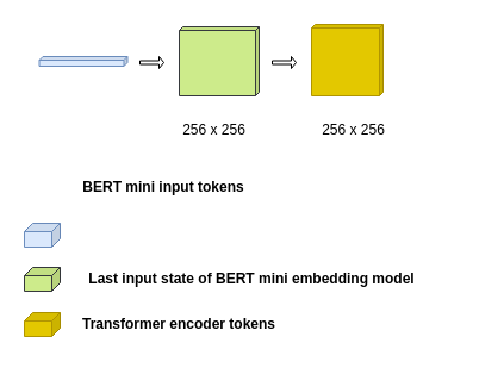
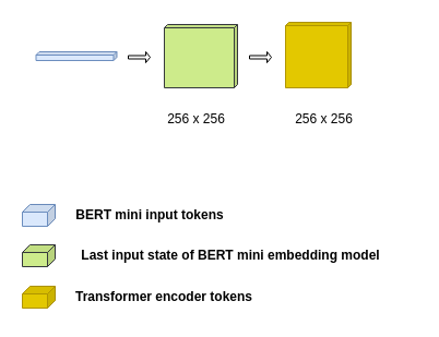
  <mxCell id="0" />
  <mxCell id="1" parent="0" />
  <mxCell id="2" value="" style="shape=cube;whiteSpace=wrap;html=1;boundedLbl=1;backgroundOutline=1;darkOpacity=0.05;darkOpacity2=0.1;size=3;direction=east;flipH=1;fillColor=#dae8fc;strokeColor=#6c8ebf;" vertex="1" parent="1"><mxGeometry x="32.5" y="47" width="74" height="8" as="geometry" /></mxCell>
  <mxCell id="3" value="256 x 256" style="text;html=1;strokeColor=none;fillColor=none;align=center;verticalAlign=middle;whiteSpace=wrap;rounded=0;" vertex="1" parent="1"><mxGeometry x="130" y="97" width="99" height="24" as="geometry" /></mxCell>
  <mxCell id="4" value="" style="shape=cube;whiteSpace=wrap;html=1;boundedLbl=1;backgroundOutline=1;darkOpacity=0.05;darkOpacity2=0.1;size=3;direction=east;flipH=1;fillColor=#cdeb8b;strokeColor=#36393d;" vertex="1" parent="1"><mxGeometry x="150" y="22" width="67" height="58" as="geometry" /></mxCell>
  <mxCell id="5" value="256 x 256" style="text;html=1;strokeColor=none;fillColor=none;align=center;verticalAlign=middle;whiteSpace=wrap;rounded=0;" vertex="1" parent="1"><mxGeometry x="246.5" y="97" width="99" height="24" as="geometry" /></mxCell>
  <mxCell id="6" value="" style="shape=cube;whiteSpace=wrap;html=1;boundedLbl=1;backgroundOutline=1;darkOpacity=0.05;darkOpacity2=0.1;size=7;direction=east;flipH=1;fillColor=#e3c800;strokeColor=#B09500;fontColor=#000000;" vertex="1" parent="1"><mxGeometry x="20" y="262" width="30" height="20" as="geometry" /></mxCell>
  <mxCell id="7" value="" style="shape=cube;whiteSpace=wrap;html=1;boundedLbl=1;backgroundOutline=1;darkOpacity=0.05;darkOpacity2=0.1;size=7;direction=east;flipH=1;fillColor=#dae8fc;strokeColor=#6c8ebf;" vertex="1" parent="1"><mxGeometry x="20" y="187" width="30" height="20" as="geometry" /></mxCell>
  <mxCell id="8" value="" style="shape=cube;whiteSpace=wrap;html=1;boundedLbl=1;backgroundOutline=1;darkOpacity=0.05;darkOpacity2=0.1;size=7;direction=east;flipH=1;fillColor=#cdeb8b;strokeColor=#36393d;" vertex="1" parent="1"><mxGeometry x="20" y="224" width="30" height="20" as="geometry" /></mxCell>
- <mxCell id="9" value="&lt;b&gt;BERT mini input tokens&lt;/b&gt;" style="text;html=1;strokeColor=none;fillColor=none;align=center;verticalAlign=middle;whiteSpace=wrap;rounded=0;" vertex="1" parent="1"><mxGeometry x="66.25" y="142" width="141.5" height="30" as="geometry" /></mxCell>
+ <mxCell id="9" value="&lt;b&gt;BERT mini input tokens&lt;/b&gt;" style="text;html=1;strokeColor=none;fillColor=none;align=center;verticalAlign=middle;whiteSpace=wrap;rounded=0;" vertex="1" parent="1"><mxGeometry x="66.25" y="182" width="141.5" height="30" as="geometry" /></mxCell>
  <mxCell id="10" value="&lt;b&gt;Last input state of BERT mini embedding model&lt;/b&gt;" style="text;html=1;strokeColor=none;fillColor=none;align=center;verticalAlign=middle;whiteSpace=wrap;rounded=0;" vertex="1" parent="1"><mxGeometry x="42.25" y="219" width="337.75" height="30" as="geometry" /></mxCell>
  <mxCell id="11" value="&lt;b&gt;Transformer encoder tokens&lt;/b&gt;" style="text;html=1;strokeColor=none;fillColor=none;align=center;verticalAlign=middle;whiteSpace=wrap;rounded=0;" vertex="1" parent="1"><mxGeometry x="52" y="257" width="196.25" height="30" as="geometry" /></mxCell>
  <mxCell id="12" value="" style="shape=cube;whiteSpace=wrap;html=1;boundedLbl=1;backgroundOutline=1;darkOpacity=0.05;darkOpacity2=0.1;size=3;direction=east;flipH=1;fillColor=#e3c800;strokeColor=#B09500;fontColor=#000000;" vertex="1" parent="1"><mxGeometry x="261" y="20" width="60" height="60" as="geometry" /></mxCell>
  <mxCell id="13" value="" style="shape=singleArrow;whiteSpace=wrap;html=1;" vertex="1" parent="1"><mxGeometry x="117" y="47" width="20" height="10" as="geometry" /></mxCell>
  <mxCell id="14" value="" style="shape=singleArrow;whiteSpace=wrap;html=1;" vertex="1" parent="1"><mxGeometry x="228" y="47" width="20" height="10" as="geometry" /></mxCell>
